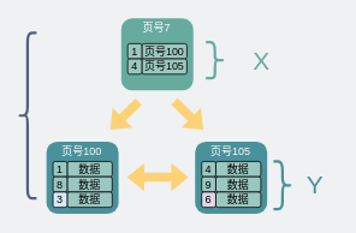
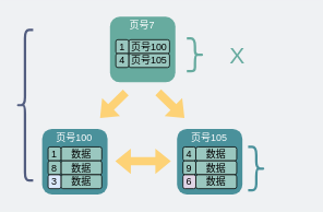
  <mxCell id="0" />
  <mxCell id="1" parent="0" />
  <mxCell id="2" value="" style="shape=flexArrow;endArrow=classic;startArrow=classic;html=1;rounded=0;fontSize=16;fontColor=#000000;strokeColor=none;fillColor=#FDD276;" parent="1" edge="1"><mxGeometry width="100" height="100" relative="1" as="geometry"><mxPoint x="140" y="196.5" as="sourcePoint" /><mxPoint x="209" y="196.5" as="targetPoint" /></mxGeometry></mxCell>
  <mxCell id="3" value="&lt;font color=&quot;#ffffff&quot;&gt;&lt;span style=&quot;font-size: 16px&quot;&gt;&lt;br&gt;&lt;/span&gt;&lt;/font&gt;" style="whiteSpace=wrap;html=1;aspect=fixed;rounded=1;strokeColor=none;fillColor=#4A919B;" parent="1" vertex="1"><mxGeometry x="51" y="157" width="80" height="80" as="geometry" /></mxCell>
  <mxCell id="4" value="数据" style="rounded=1;whiteSpace=wrap;html=1;fillColor=#9AC7BF;strokeColor=default;fontColor=#000000;align=center;" parent="1" vertex="1"><mxGeometry x="74" y="179" width="50" height="17" as="geometry" /></mxCell>
  <mxCell id="5" value="&lt;font color=&quot;#ffffff&quot;&gt;页号100&lt;/font&gt;" style="text;html=1;strokeColor=none;fillColor=none;align=center;verticalAlign=middle;whiteSpace=wrap;rounded=0;dashed=1;fontColor=#535E80;" parent="1" vertex="1"><mxGeometry x="63" y="157" width="55" height="22" as="geometry" /></mxCell>
  <mxCell id="6" value="" style="shape=flexArrow;endArrow=classic;html=1;rounded=0;fontColor=#FFFFFF;strokeColor=none;fillColor=#FDD276;" parent="1" edge="1"><mxGeometry width="50" height="50" relative="1" as="geometry"><mxPoint x="153.65" y="112" as="sourcePoint" /><mxPoint x="121.5" y="144" as="targetPoint" /></mxGeometry></mxCell>
  <mxCell id="7" value="" style="shape=flexArrow;endArrow=classic;html=1;rounded=0;fontColor=#FFFFFF;strokeColor=none;fillColor=#FDD276;" parent="1" edge="1"><mxGeometry width="50" height="50" relative="1" as="geometry"><mxPoint x="192.65" y="112" as="sourcePoint" /><mxPoint x="225.5" y="144" as="targetPoint" /></mxGeometry></mxCell>
  <mxCell id="8" value="&lt;font&gt;1&lt;/font&gt;" style="rounded=1;whiteSpace=wrap;html=1;fillColor=#9AC7BF;strokeColor=default;fontColor=#000000;" parent="1" vertex="1"><mxGeometry x="58.25" y="179" width="15.75" height="17" as="geometry" /></mxCell>
  <mxCell id="9" value="数据" style="rounded=1;whiteSpace=wrap;html=1;fillColor=#9AC7BF;strokeColor=default;fontColor=#000000;align=center;" parent="1" vertex="1"><mxGeometry x="74" y="196" width="50" height="17" as="geometry" /></mxCell>
  <mxCell id="10" value="&lt;font&gt;8&lt;/font&gt;" style="rounded=1;whiteSpace=wrap;html=1;fillColor=#9AC7BF;strokeColor=default;fontColor=#000000;" parent="1" vertex="1"><mxGeometry x="58.25" y="196" width="15.75" height="17" as="geometry" /></mxCell>
  <mxCell id="11" value="数据" style="rounded=1;whiteSpace=wrap;html=1;fillColor=#9AC7BF;strokeColor=default;fontColor=#000000;align=center;" parent="1" vertex="1"><mxGeometry x="74" y="213" width="50" height="17" as="geometry" /></mxCell>
  <mxCell id="12" value="&lt;font&gt;3&lt;/font&gt;" style="rounded=1;whiteSpace=wrap;html=1;fillColor=#dae8fc;strokeColor=default;fontColor=#000000;" parent="1" vertex="1"><mxGeometry x="58.25" y="213" width="15.75" height="17" as="geometry" /></mxCell>
  <mxCell id="13" value="&lt;font color=&quot;#ffffff&quot;&gt;&lt;span style=&quot;font-size: 16px&quot;&gt;&lt;br&gt;&lt;/span&gt;&lt;/font&gt;" style="whiteSpace=wrap;html=1;aspect=fixed;rounded=1;strokeColor=none;fillColor=#4A919B;" parent="1" vertex="1"><mxGeometry x="216" y="157" width="80" height="80" as="geometry" /></mxCell>
  <mxCell id="14" value="数据" style="rounded=1;whiteSpace=wrap;html=1;fillColor=#9AC7BF;strokeColor=default;fontColor=#000000;align=center;" parent="1" vertex="1"><mxGeometry x="239" y="179" width="50" height="17" as="geometry" /></mxCell>
  <mxCell id="15" value="&lt;font color=&quot;#ffffff&quot;&gt;页号105&lt;/font&gt;" style="text;html=1;strokeColor=none;fillColor=none;align=center;verticalAlign=middle;whiteSpace=wrap;rounded=0;dashed=1;fontColor=#535E80;" parent="1" vertex="1"><mxGeometry x="228" y="157" width="55" height="22" as="geometry" /></mxCell>
  <mxCell id="16" value="&lt;font&gt;4&lt;/font&gt;" style="rounded=1;whiteSpace=wrap;html=1;fillColor=#9AC7BF;strokeColor=default;fontColor=#000000;" parent="1" vertex="1"><mxGeometry x="223.25" y="179" width="15.75" height="17" as="geometry" /></mxCell>
  <mxCell id="17" value="数据" style="rounded=1;whiteSpace=wrap;html=1;fillColor=#9AC7BF;strokeColor=default;fontColor=#000000;align=center;" parent="1" vertex="1"><mxGeometry x="239" y="196" width="50" height="17" as="geometry" /></mxCell>
  <mxCell id="18" value="&lt;font&gt;9&lt;/font&gt;" style="rounded=1;whiteSpace=wrap;html=1;fillColor=#9AC7BF;strokeColor=default;fontColor=#000000;" parent="1" vertex="1"><mxGeometry x="223.25" y="196" width="15.75" height="17" as="geometry" /></mxCell>
  <mxCell id="19" value="数据" style="rounded=1;whiteSpace=wrap;html=1;fillColor=#9AC7BF;strokeColor=default;fontColor=#000000;align=center;" parent="1" vertex="1"><mxGeometry x="239" y="213" width="50" height="17" as="geometry" /></mxCell>
  <mxCell id="20" value="&lt;font&gt;6&lt;/font&gt;" style="rounded=1;whiteSpace=wrap;html=1;fillColor=#e1d5e7;strokeColor=default;fontColor=#000000;" parent="1" vertex="1"><mxGeometry x="223.25" y="213" width="15.75" height="17" as="geometry" /></mxCell>
  <mxCell id="21" value="&lt;font color=&quot;#ffffff&quot;&gt;&lt;span style=&quot;font-size: 16px&quot;&gt;&lt;br&gt;&lt;/span&gt;&lt;/font&gt;" style="whiteSpace=wrap;html=1;aspect=fixed;rounded=1;strokeColor=none;fillColor=#67AB9F;" parent="1" vertex="1"><mxGeometry x="134" y="20" width="80" height="80" as="geometry" /></mxCell>
  <mxCell id="22" value="页号100" style="rounded=1;whiteSpace=wrap;html=1;fillColor=#9AC7BF;strokeColor=default;fontColor=#000000;align=center;" parent="1" vertex="1"><mxGeometry x="156.88" y="48" width="50" height="17" as="geometry" /></mxCell>
  <mxCell id="23" value="&lt;font color=&quot;#ffffff&quot;&gt;页号7&lt;/font&gt;" style="text;html=1;strokeColor=none;fillColor=none;align=center;verticalAlign=middle;whiteSpace=wrap;rounded=0;dashed=1;fontColor=#535E80;" parent="1" vertex="1"><mxGeometry x="146" y="20" width="55" height="22" as="geometry" /></mxCell>
  <mxCell id="24" value="&lt;font&gt;1&lt;/font&gt;" style="rounded=1;whiteSpace=wrap;html=1;fillColor=#9AC7BF;strokeColor=default;fontColor=#000000;" parent="1" vertex="1"><mxGeometry x="141.13" y="48" width="15.75" height="17" as="geometry" /></mxCell>
  <mxCell id="25" value="页号105" style="rounded=1;whiteSpace=wrap;html=1;fillColor=#9AC7BF;strokeColor=default;fontColor=#000000;align=center;" parent="1" vertex="1"><mxGeometry x="156.88" y="65" width="50" height="17" as="geometry" /></mxCell>
  <mxCell id="26" value="&lt;font&gt;4&lt;/font&gt;" style="rounded=1;whiteSpace=wrap;html=1;fillColor=#9AC7BF;strokeColor=default;fontColor=#000000;" parent="1" vertex="1"><mxGeometry x="141.13" y="65" width="15.75" height="17" as="geometry" /></mxCell>
  <mxCell id="27" value="" style="shape=curlyBracket;whiteSpace=wrap;html=1;rounded=1;flipH=1;fontColor=#000000;fillColor=none;fontSize=5;strokeWidth=3;strokeColor=#4A919B;" parent="1" vertex="1"><mxGeometry x="303" y="179" width="20" height="53" as="geometry" /></mxCell>
- <mxCell id="28" value="&lt;font style=&quot;font-size: 28px&quot;&gt;Y&lt;/font&gt;" style="text;html=1;strokeColor=none;fillColor=none;align=center;verticalAlign=middle;whiteSpace=wrap;rounded=0;fontColor=#4A919B;" parent="1" vertex="1"><mxGeometry x="326" y="182.5" width="47" height="44" as="geometry" /></mxCell>
  <mxCell id="29" value="" style="shape=curlyBracket;whiteSpace=wrap;html=1;rounded=1;flipH=1;fontColor=#000000;fillColor=none;fontSize=5;strokeWidth=3;strokeColor=#67AB9F;" parent="1" vertex="1"><mxGeometry x="228" y="46.5" width="20" height="40" as="geometry" /></mxCell>
  <mxCell id="30" value="&lt;font color=&quot;#67ab9f&quot; style=&quot;font-size: 28px&quot;&gt;X&lt;/font&gt;" style="text;html=1;strokeColor=none;fillColor=none;align=center;verticalAlign=middle;whiteSpace=wrap;rounded=0;fontColor=#4A919B;" parent="1" vertex="1"><mxGeometry x="269.5" y="44.5" width="39.5" height="44" as="geometry" /></mxCell>
  <mxCell id="31" value="" style="shape=curlyBracket;whiteSpace=wrap;html=1;rounded=1;fontSize=28;strokeWidth=3;fillColor=none;strokeColor=#535E80;" vertex="1" parent="1"><mxGeometry x="20" y="36" width="20" height="184" as="geometry" /></mxCell>
